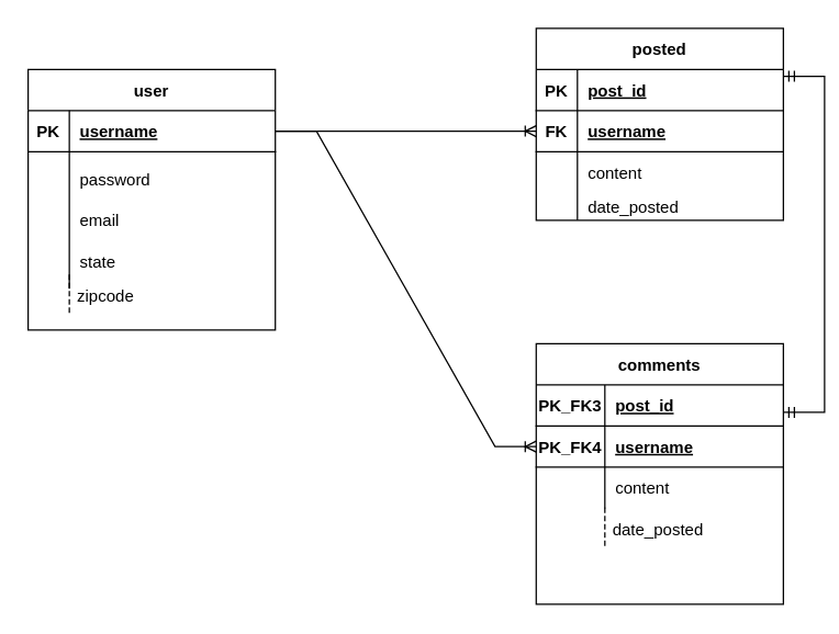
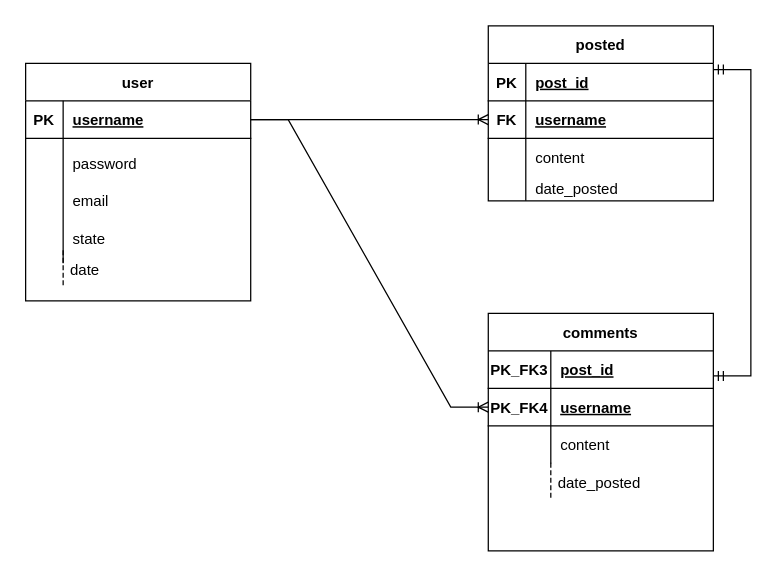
  <mxCell id="0" />
  <mxCell id="1" parent="0" />
  <mxCell id="2" value="user" style="shape=table;startSize=30;container=1;collapsible=1;childLayout=tableLayout;fixedRows=1;rowLines=0;fontStyle=1;align=center;resizeLast=1;" vertex="1" parent="1"><mxGeometry x="20" y="50" width="180" height="190" as="geometry" /></mxCell>
  <mxCell id="3" value="" style="shape=tableRow;horizontal=0;startSize=0;swimlaneHead=0;swimlaneBody=0;fillColor=none;collapsible=0;dropTarget=0;points=[[0,0.5],[1,0.5]];portConstraint=eastwest;top=0;left=0;right=0;bottom=1;" vertex="1" parent="2"><mxGeometry y="30" width="180" height="30" as="geometry" /></mxCell>
  <mxCell id="4" value="PK" style="shape=partialRectangle;connectable=0;fillColor=none;top=0;left=0;bottom=0;right=0;fontStyle=1;overflow=hidden;" vertex="1" parent="3"><mxGeometry width="30" height="30" as="geometry"><mxRectangle width="30" height="30" as="alternateBounds" /></mxGeometry></mxCell>
  <mxCell id="5" value="username" style="shape=partialRectangle;connectable=0;fillColor=none;top=0;left=0;bottom=0;right=0;align=left;spacingLeft=6;fontStyle=5;overflow=hidden;" vertex="1" parent="3"><mxGeometry x="30" width="150" height="30" as="geometry"><mxRectangle width="150" height="30" as="alternateBounds" /></mxGeometry></mxCell>
  <mxCell id="6" value="" style="shape=tableRow;horizontal=0;startSize=0;swimlaneHead=0;swimlaneBody=0;fillColor=none;collapsible=0;dropTarget=0;points=[[0,0.5],[1,0.5]];portConstraint=eastwest;top=0;left=0;right=0;bottom=0;" vertex="1" parent="2"><mxGeometry y="60" width="180" height="40" as="geometry" /></mxCell>
  <mxCell id="7" value="" style="shape=partialRectangle;connectable=0;fillColor=none;top=0;left=0;bottom=0;right=0;editable=1;overflow=hidden;" vertex="1" parent="6"><mxGeometry width="30" height="40" as="geometry"><mxRectangle width="30" height="40" as="alternateBounds" /></mxGeometry></mxCell>
  <mxCell id="8" value="password" style="shape=partialRectangle;connectable=0;fillColor=none;top=0;left=0;bottom=0;right=0;align=left;spacingLeft=6;overflow=hidden;" vertex="1" parent="6"><mxGeometry x="30" width="150" height="40" as="geometry"><mxRectangle width="150" height="40" as="alternateBounds" /></mxGeometry></mxCell>
  <mxCell id="9" value="" style="shape=tableRow;horizontal=0;startSize=0;swimlaneHead=0;swimlaneBody=0;fillColor=none;collapsible=0;dropTarget=0;points=[[0,0.5],[1,0.5]];portConstraint=eastwest;top=0;left=0;right=0;bottom=0;" vertex="1" parent="2"><mxGeometry y="100" width="180" height="20" as="geometry" /></mxCell>
  <mxCell id="10" value="" style="shape=partialRectangle;connectable=0;fillColor=none;top=0;left=0;bottom=0;right=0;editable=1;overflow=hidden;" vertex="1" parent="9"><mxGeometry width="30" height="20" as="geometry"><mxRectangle width="30" height="20" as="alternateBounds" /></mxGeometry></mxCell>
  <mxCell id="11" value="email" style="shape=partialRectangle;connectable=0;fillColor=none;top=0;left=0;bottom=0;right=0;align=left;spacingLeft=6;overflow=hidden;" vertex="1" parent="9"><mxGeometry x="30" width="150" height="20" as="geometry"><mxRectangle width="150" height="20" as="alternateBounds" /></mxGeometry></mxCell>
  <mxCell id="12" value="" style="shape=tableRow;horizontal=0;startSize=0;swimlaneHead=0;swimlaneBody=0;fillColor=none;collapsible=0;dropTarget=0;points=[[0,0.5],[1,0.5]];portConstraint=eastwest;top=0;left=0;right=0;bottom=0;" vertex="1" parent="2"><mxGeometry y="120" width="180" height="40" as="geometry" /></mxCell>
  <mxCell id="13" value="" style="shape=partialRectangle;connectable=0;fillColor=none;top=0;left=0;bottom=0;right=0;editable=1;overflow=hidden;" vertex="1" parent="12"><mxGeometry width="30" height="40" as="geometry"><mxRectangle width="30" height="40" as="alternateBounds" /></mxGeometry></mxCell>
  <mxCell id="14" value="state" style="shape=partialRectangle;connectable=0;fillColor=none;top=0;left=0;bottom=0;right=0;align=left;spacingLeft=6;overflow=hidden;" vertex="1" parent="12"><mxGeometry x="30" width="150" height="40" as="geometry"><mxRectangle width="150" height="40" as="alternateBounds" /></mxGeometry></mxCell>
  <mxCell id="15" value="posted" style="shape=table;startSize=30;container=1;collapsible=1;childLayout=tableLayout;fixedRows=1;rowLines=0;fontStyle=1;align=center;resizeLast=1;" vertex="1" parent="1"><mxGeometry x="390" y="20" width="180" height="140" as="geometry" /></mxCell>
  <mxCell id="16" value="" style="shape=tableRow;horizontal=0;startSize=0;swimlaneHead=0;swimlaneBody=0;fillColor=none;collapsible=0;dropTarget=0;points=[[0,0.5],[1,0.5]];portConstraint=eastwest;top=0;left=0;right=0;bottom=1;" vertex="1" parent="15"><mxGeometry y="30" width="180" height="30" as="geometry" /></mxCell>
  <mxCell id="17" value="PK" style="shape=partialRectangle;connectable=0;fillColor=none;top=0;left=0;bottom=0;right=0;fontStyle=1;overflow=hidden;" vertex="1" parent="16"><mxGeometry width="30" height="30" as="geometry"><mxRectangle width="30" height="30" as="alternateBounds" /></mxGeometry></mxCell>
  <mxCell id="18" value="post_id" style="shape=partialRectangle;connectable=0;fillColor=none;top=0;left=0;bottom=0;right=0;align=left;spacingLeft=6;fontStyle=5;overflow=hidden;" vertex="1" parent="16"><mxGeometry x="30" width="150" height="30" as="geometry"><mxRectangle width="150" height="30" as="alternateBounds" /></mxGeometry></mxCell>
  <mxCell id="19" value="" style="shape=tableRow;horizontal=0;startSize=0;swimlaneHead=0;swimlaneBody=0;fillColor=none;collapsible=0;dropTarget=0;points=[[0,0.5],[1,0.5]];portConstraint=eastwest;top=0;left=0;right=0;bottom=1;" vertex="1" parent="15"><mxGeometry y="60" width="180" height="30" as="geometry" /></mxCell>
  <mxCell id="20" value="FK" style="shape=partialRectangle;connectable=0;fillColor=none;top=0;left=0;bottom=0;right=0;fontStyle=1;overflow=hidden;" vertex="1" parent="19"><mxGeometry width="30" height="30" as="geometry"><mxRectangle width="30" height="30" as="alternateBounds" /></mxGeometry></mxCell>
  <mxCell id="21" value="username" style="shape=partialRectangle;connectable=0;fillColor=none;top=0;left=0;bottom=0;right=0;align=left;spacingLeft=6;fontStyle=5;overflow=hidden;" vertex="1" parent="19"><mxGeometry x="30" width="150" height="30" as="geometry"><mxRectangle width="150" height="30" as="alternateBounds" /></mxGeometry></mxCell>
  <mxCell id="22" value="" style="shape=tableRow;horizontal=0;startSize=0;swimlaneHead=0;swimlaneBody=0;fillColor=none;collapsible=0;dropTarget=0;points=[[0,0.5],[1,0.5]];portConstraint=eastwest;top=0;left=0;right=0;bottom=0;" vertex="1" parent="15"><mxGeometry y="90" width="180" height="30" as="geometry" /></mxCell>
  <mxCell id="23" value="" style="shape=partialRectangle;connectable=0;fillColor=none;top=0;left=0;bottom=0;right=0;editable=1;overflow=hidden;" vertex="1" parent="22"><mxGeometry width="30" height="30" as="geometry"><mxRectangle width="30" height="30" as="alternateBounds" /></mxGeometry></mxCell>
  <mxCell id="24" value="content" style="shape=partialRectangle;connectable=0;fillColor=none;top=0;left=0;bottom=0;right=0;align=left;spacingLeft=6;overflow=hidden;" vertex="1" parent="22"><mxGeometry x="30" width="150" height="30" as="geometry"><mxRectangle width="150" height="30" as="alternateBounds" /></mxGeometry></mxCell>
  <mxCell id="25" value="" style="shape=tableRow;horizontal=0;startSize=0;swimlaneHead=0;swimlaneBody=0;fillColor=none;collapsible=0;dropTarget=0;points=[[0,0.5],[1,0.5]];portConstraint=eastwest;top=0;left=0;right=0;bottom=0;" vertex="1" parent="15"><mxGeometry y="120" width="180" height="20" as="geometry" /></mxCell>
  <mxCell id="26" value="" style="shape=partialRectangle;connectable=0;fillColor=none;top=0;left=0;bottom=0;right=0;editable=1;overflow=hidden;" vertex="1" parent="25"><mxGeometry width="30" height="20" as="geometry"><mxRectangle width="30" height="20" as="alternateBounds" /></mxGeometry></mxCell>
  <mxCell id="27" value="date_posted" style="shape=partialRectangle;connectable=0;fillColor=none;top=0;left=0;bottom=0;right=0;align=left;spacingLeft=6;overflow=hidden;" vertex="1" parent="25"><mxGeometry x="30" width="150" height="20" as="geometry"><mxRectangle width="150" height="20" as="alternateBounds" /></mxGeometry></mxCell>
  <mxCell id="28" value="comments" style="shape=table;startSize=30;container=1;collapsible=1;childLayout=tableLayout;fixedRows=1;rowLines=0;fontStyle=1;align=center;resizeLast=1;" vertex="1" parent="1"><mxGeometry x="390" y="250" width="180" height="190" as="geometry" /></mxCell>
  <mxCell id="29" value="" style="shape=tableRow;horizontal=0;startSize=0;swimlaneHead=0;swimlaneBody=0;fillColor=none;collapsible=0;dropTarget=0;points=[[0,0.5],[1,0.5]];portConstraint=eastwest;top=0;left=0;right=0;bottom=1;" vertex="1" parent="28"><mxGeometry y="30" width="180" height="30" as="geometry" /></mxCell>
  <mxCell id="30" value="PK_FK3" style="shape=partialRectangle;connectable=0;fillColor=none;top=0;left=0;bottom=0;right=0;fontStyle=1;overflow=hidden;" vertex="1" parent="29"><mxGeometry width="50" height="30" as="geometry"><mxRectangle width="50" height="30" as="alternateBounds" /></mxGeometry></mxCell>
  <mxCell id="31" value="post_id" style="shape=partialRectangle;connectable=0;fillColor=none;top=0;left=0;bottom=0;right=0;align=left;spacingLeft=6;fontStyle=5;overflow=hidden;" vertex="1" parent="29"><mxGeometry x="50" width="130" height="30" as="geometry"><mxRectangle width="130" height="30" as="alternateBounds" /></mxGeometry></mxCell>
  <mxCell id="32" value="" style="shape=tableRow;horizontal=0;startSize=0;swimlaneHead=0;swimlaneBody=0;fillColor=none;collapsible=0;dropTarget=0;points=[[0,0.5],[1,0.5]];portConstraint=eastwest;top=0;left=0;right=0;bottom=1;" vertex="1" parent="28"><mxGeometry y="60" width="180" height="30" as="geometry" /></mxCell>
  <mxCell id="33" value="PK_FK4" style="shape=partialRectangle;connectable=0;fillColor=none;top=0;left=0;bottom=0;right=0;fontStyle=1;overflow=hidden;" vertex="1" parent="32"><mxGeometry width="50" height="30" as="geometry"><mxRectangle width="50" height="30" as="alternateBounds" /></mxGeometry></mxCell>
  <mxCell id="34" value="username" style="shape=partialRectangle;connectable=0;fillColor=none;top=0;left=0;bottom=0;right=0;align=left;spacingLeft=6;fontStyle=5;overflow=hidden;" vertex="1" parent="32"><mxGeometry x="50" width="130" height="30" as="geometry"><mxRectangle width="130" height="30" as="alternateBounds" /></mxGeometry></mxCell>
  <mxCell id="35" value="" style="shape=tableRow;horizontal=0;startSize=0;swimlaneHead=0;swimlaneBody=0;fillColor=none;collapsible=0;dropTarget=0;points=[[0,0.5],[1,0.5]];portConstraint=eastwest;top=0;left=0;right=0;bottom=0;" vertex="1" parent="28"><mxGeometry y="90" width="180" height="30" as="geometry" /></mxCell>
  <mxCell id="36" value="" style="shape=partialRectangle;connectable=0;fillColor=none;top=0;left=0;bottom=0;right=0;editable=1;overflow=hidden;" vertex="1" parent="35"><mxGeometry width="50" height="30" as="geometry"><mxRectangle width="50" height="30" as="alternateBounds" /></mxGeometry></mxCell>
  <mxCell id="37" value="content" style="shape=partialRectangle;connectable=0;fillColor=none;top=0;left=0;bottom=0;right=0;align=left;spacingLeft=6;overflow=hidden;" vertex="1" parent="35"><mxGeometry x="50" width="130" height="30" as="geometry"><mxRectangle width="130" height="30" as="alternateBounds" /></mxGeometry></mxCell>
  <mxCell id="38" value="date_posted" style="shape=partialRectangle;fillColor=none;align=left;verticalAlign=middle;strokeColor=none;spacingLeft=34;rotatable=0;points=[[0,0.5],[1,0.5]];portConstraint=eastwest;dropTarget=0;" vertex="1" parent="1"><mxGeometry x="410" y="370" width="90" height="30" as="geometry" /></mxCell>
  <mxCell id="39" value="" style="shape=partialRectangle;top=0;left=0;bottom=0;fillColor=none;stokeWidth=1;dashed=1;align=left;verticalAlign=middle;spacingLeft=4;spacingRight=4;overflow=hidden;rotatable=0;points=[];portConstraint=eastwest;part=1;" vertex="1" connectable="0" parent="38"><mxGeometry width="30" height="30" as="geometry" /></mxCell>
- <mxCell id="40" value="zipcode" style="shape=partialRectangle;fillColor=none;align=left;verticalAlign=middle;strokeColor=none;spacingLeft=34;rotatable=0;points=[[0,0.5],[1,0.5]];portConstraint=eastwest;dropTarget=0;" vertex="1" parent="1"><mxGeometry x="20" y="200" width="90" height="30" as="geometry" /></mxCell>
+ <mxCell id="40" value="date" style="shape=partialRectangle;fillColor=none;align=left;verticalAlign=middle;strokeColor=none;spacingLeft=34;rotatable=0;points=[[0,0.5],[1,0.5]];portConstraint=eastwest;dropTarget=0;" vertex="1" parent="1"><mxGeometry x="20" y="200" width="90" height="30" as="geometry" /></mxCell>
  <mxCell id="41" value="" style="shape=partialRectangle;top=0;left=0;bottom=0;fillColor=none;stokeWidth=1;dashed=1;align=left;verticalAlign=middle;spacingLeft=4;spacingRight=4;overflow=hidden;rotatable=0;points=[];portConstraint=eastwest;part=1;" vertex="1" connectable="0" parent="40"><mxGeometry width="30" height="30" as="geometry" /></mxCell>
  <mxCell id="42" value="" style="edgeStyle=entityRelationEdgeStyle;fontSize=12;html=1;endArrow=ERmandOne;startArrow=ERmandOne;rounded=0;entryX=1;entryY=0.25;entryDx=0;entryDy=0;" edge="1" parent="1" target="15"><mxGeometry width="100" height="100" relative="1" as="geometry"><mxPoint x="570" y="300" as="sourcePoint" /><mxPoint x="280" y="120" as="targetPoint" /></mxGeometry></mxCell>
  <mxCell id="43" value="" style="edgeStyle=entityRelationEdgeStyle;fontSize=12;html=1;endArrow=ERoneToMany;rounded=0;exitX=1;exitY=0.5;exitDx=0;exitDy=0;entryX=0;entryY=0.5;entryDx=0;entryDy=0;" edge="1" parent="1" source="3" target="19"><mxGeometry width="100" height="100" relative="1" as="geometry"><mxPoint x="310" y="240" as="sourcePoint" /><mxPoint x="410" y="140" as="targetPoint" /></mxGeometry></mxCell>
  <mxCell id="44" value="" style="edgeStyle=entityRelationEdgeStyle;fontSize=12;html=1;endArrow=ERoneToMany;rounded=0;exitX=1;exitY=0.5;exitDx=0;exitDy=0;entryX=0;entryY=0.5;entryDx=0;entryDy=0;" edge="1" parent="1" source="3" target="32"><mxGeometry width="100" height="100" relative="1" as="geometry"><mxPoint x="310" y="340" as="sourcePoint" /><mxPoint x="410" y="240" as="targetPoint" /></mxGeometry></mxCell>
